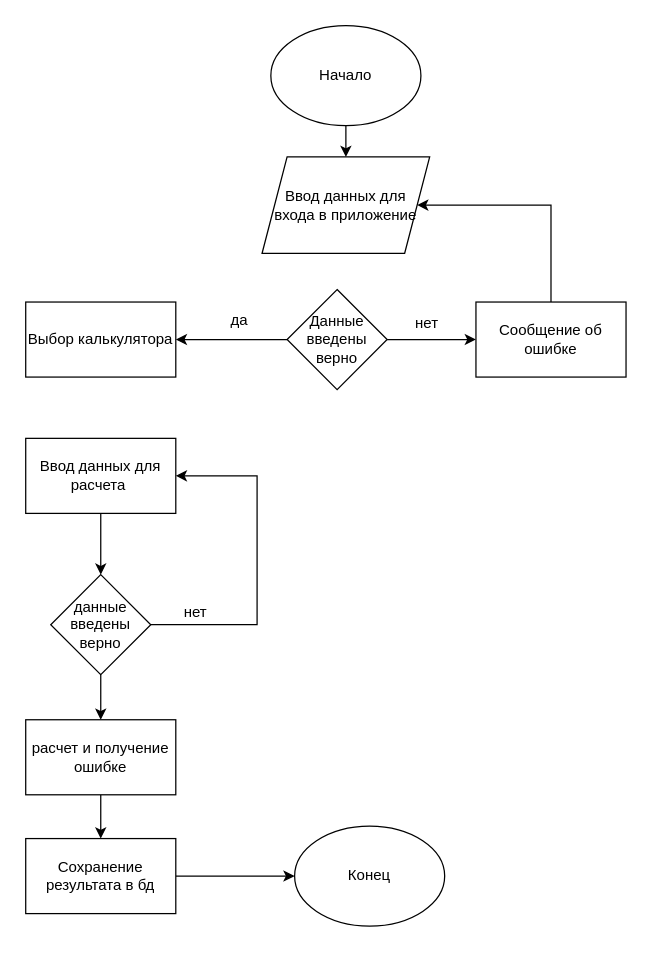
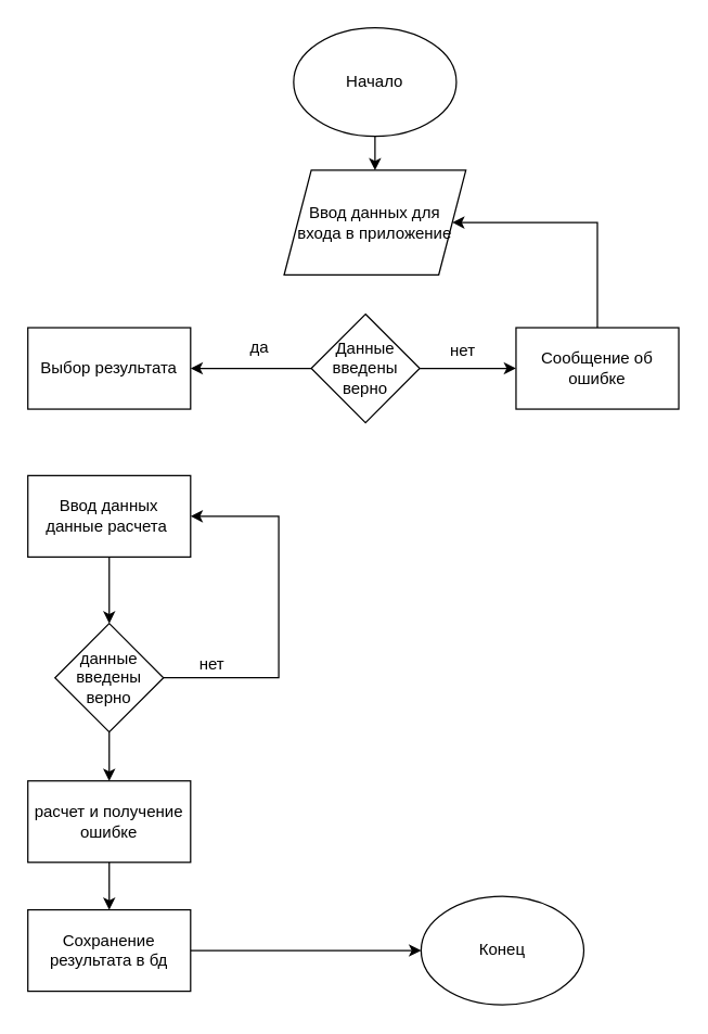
  <mxCell id="0" />
  <mxCell id="1" parent="0" />
  <mxCell id="2" value="" style="edgeStyle=orthogonalEdgeStyle;rounded=0;orthogonalLoop=1;jettySize=auto;html=1;" edge="1" parent="1" source="3" target="4"><mxGeometry relative="1" as="geometry" /></mxCell>
  <mxCell id="3" value="Начало" style="ellipse;whiteSpace=wrap;html=1;" vertex="1" parent="1"><mxGeometry x="216" y="20" width="120" height="80" as="geometry" /></mxCell>
  <mxCell id="4" value="Ввод данных для входа в приложение" style="shape=parallelogram;perimeter=parallelogramPerimeter;whiteSpace=wrap;html=1;fixedSize=1;" vertex="1" parent="1"><mxGeometry x="209" y="125" width="134" height="77" as="geometry" /></mxCell>
  <mxCell id="5" value="" style="edgeStyle=orthogonalEdgeStyle;rounded=0;orthogonalLoop=1;jettySize=auto;html=1;" edge="1" parent="1" source="7" target="10"><mxGeometry relative="1" as="geometry" /></mxCell>
  <mxCell id="6" value="" style="edgeStyle=orthogonalEdgeStyle;rounded=0;orthogonalLoop=1;jettySize=auto;html=1;" edge="1" parent="1" source="7" target="9"><mxGeometry relative="1" as="geometry" /></mxCell>
  <mxCell id="7" value="Данные введены верно" style="rhombus;whiteSpace=wrap;html=1;" vertex="1" parent="1"><mxGeometry x="229" y="231" width="80" height="80" as="geometry" /></mxCell>
  <mxCell id="8" style="edgeStyle=orthogonalEdgeStyle;rounded=0;orthogonalLoop=1;jettySize=auto;html=1;exitX=0.5;exitY=0;exitDx=0;exitDy=0;entryX=1;entryY=0.5;entryDx=0;entryDy=0;" edge="1" parent="1" source="9" target="4"><mxGeometry relative="1" as="geometry"><mxPoint x="449" y="158" as="targetPoint" /><Array as="points"><mxPoint x="440" y="164" /></Array></mxGeometry></mxCell>
  <mxCell id="9" value="Сообщение об ошибке" style="rounded=0;whiteSpace=wrap;html=1;" vertex="1" parent="1"><mxGeometry x="380" y="241" width="120" height="60" as="geometry" /></mxCell>
- <mxCell id="10" value="Выбор калькулятора" style="rounded=0;whiteSpace=wrap;html=1;" vertex="1" parent="1"><mxGeometry x="20" y="241" width="120" height="60" as="geometry" /></mxCell>
+ <mxCell id="10" value="Выбор результата" style="rounded=0;whiteSpace=wrap;html=1;" vertex="1" parent="1"><mxGeometry x="20" y="241" width="120" height="60" as="geometry" /></mxCell>
  <mxCell id="11" value="да" style="text;html=1;align=center;verticalAlign=middle;whiteSpace=wrap;rounded=0;" vertex="1" parent="1"><mxGeometry x="161" y="241" width="60" height="30" as="geometry" /></mxCell>
  <mxCell id="12" value="нет" style="text;html=1;align=center;verticalAlign=middle;whiteSpace=wrap;rounded=0;" vertex="1" parent="1"><mxGeometry x="311" y="243" width="60" height="30" as="geometry" /></mxCell>
  <mxCell id="13" value="" style="edgeStyle=orthogonalEdgeStyle;rounded=0;orthogonalLoop=1;jettySize=auto;html=1;" edge="1" parent="1" source="14" target="17"><mxGeometry relative="1" as="geometry" /></mxCell>
- <mxCell id="14" value="Ввод данных для расчета&amp;nbsp;" style="rounded=0;whiteSpace=wrap;html=1;" vertex="1" parent="1"><mxGeometry x="20" y="350" width="120" height="60" as="geometry" /></mxCell>
+ <mxCell id="14" value="Ввод данных данные расчета&amp;nbsp;" style="rounded=0;whiteSpace=wrap;html=1;" vertex="1" parent="1"><mxGeometry x="20" y="350" width="120" height="60" as="geometry" /></mxCell>
  <mxCell id="15" style="edgeStyle=orthogonalEdgeStyle;rounded=0;orthogonalLoop=1;jettySize=auto;html=1;exitX=1;exitY=0.5;exitDx=0;exitDy=0;" edge="1" parent="1" source="17" target="14"><mxGeometry relative="1" as="geometry"><mxPoint x="205" y="337" as="targetPoint" /><Array as="points"><mxPoint x="205" y="499" /><mxPoint x="205" y="380" /></Array></mxGeometry></mxCell>
  <mxCell id="16" value="" style="edgeStyle=orthogonalEdgeStyle;rounded=0;orthogonalLoop=1;jettySize=auto;html=1;" edge="1" parent="1" source="17" target="20"><mxGeometry relative="1" as="geometry" /></mxCell>
  <mxCell id="17" value="данные введены верно" style="rhombus;whiteSpace=wrap;html=1;" vertex="1" parent="1"><mxGeometry x="40" y="459" width="80" height="80" as="geometry" /></mxCell>
  <mxCell id="18" value="нет" style="text;html=1;align=center;verticalAlign=middle;whiteSpace=wrap;rounded=0;" vertex="1" parent="1"><mxGeometry x="126" y="474" width="60" height="30" as="geometry" /></mxCell>
  <mxCell id="19" value="" style="edgeStyle=orthogonalEdgeStyle;rounded=0;orthogonalLoop=1;jettySize=auto;html=1;" edge="1" parent="1" source="20" target="22"><mxGeometry relative="1" as="geometry" /></mxCell>
  <mxCell id="20" value="расчет и получение ошибке" style="rounded=0;whiteSpace=wrap;html=1;" vertex="1" parent="1"><mxGeometry x="20" y="575" width="120" height="60" as="geometry" /></mxCell>
  <mxCell id="21" value="" style="edgeStyle=orthogonalEdgeStyle;rounded=0;orthogonalLoop=1;jettySize=auto;html=1;" edge="1" parent="1" source="22" target="23"><mxGeometry relative="1" as="geometry" /></mxCell>
  <mxCell id="22" value="Сохранение результата в бд" style="rounded=0;whiteSpace=wrap;html=1;" vertex="1" parent="1"><mxGeometry x="20" y="670" width="120" height="60" as="geometry" /></mxCell>
- <mxCell id="23" value="Конец" style="ellipse;whiteSpace=wrap;html=1;" vertex="1" parent="1"><mxGeometry x="235" y="660" width="120" height="80" as="geometry" /></mxCell>
+ <mxCell id="23" value="Конец" style="ellipse;whiteSpace=wrap;html=1;" vertex="1" parent="1"><mxGeometry x="310" y="660" width="120" height="80" as="geometry" /></mxCell>
